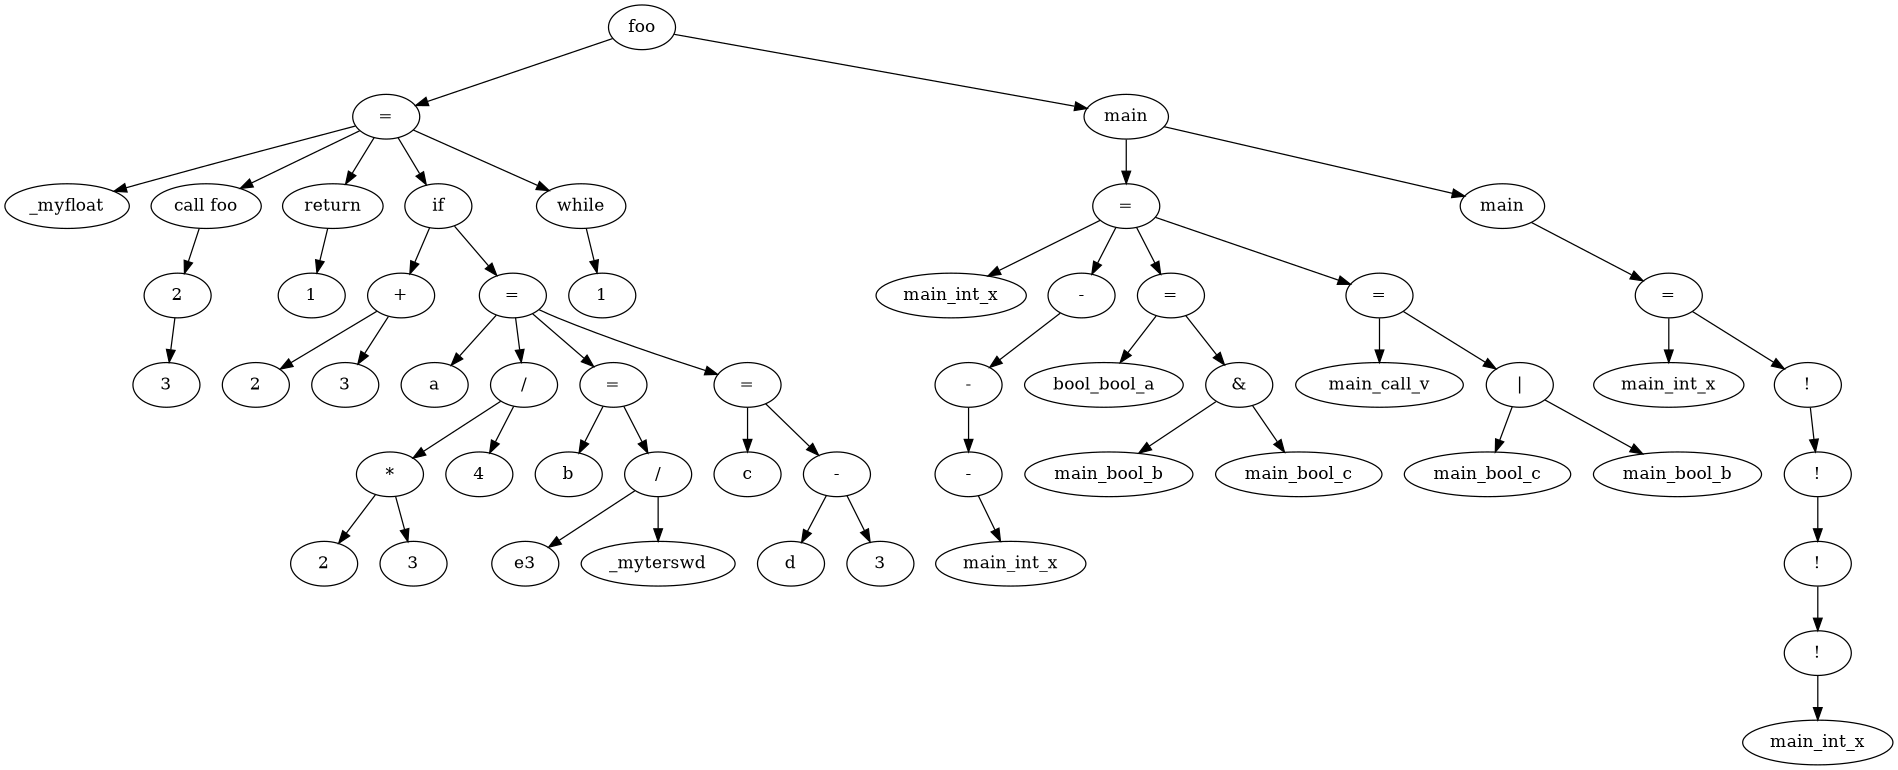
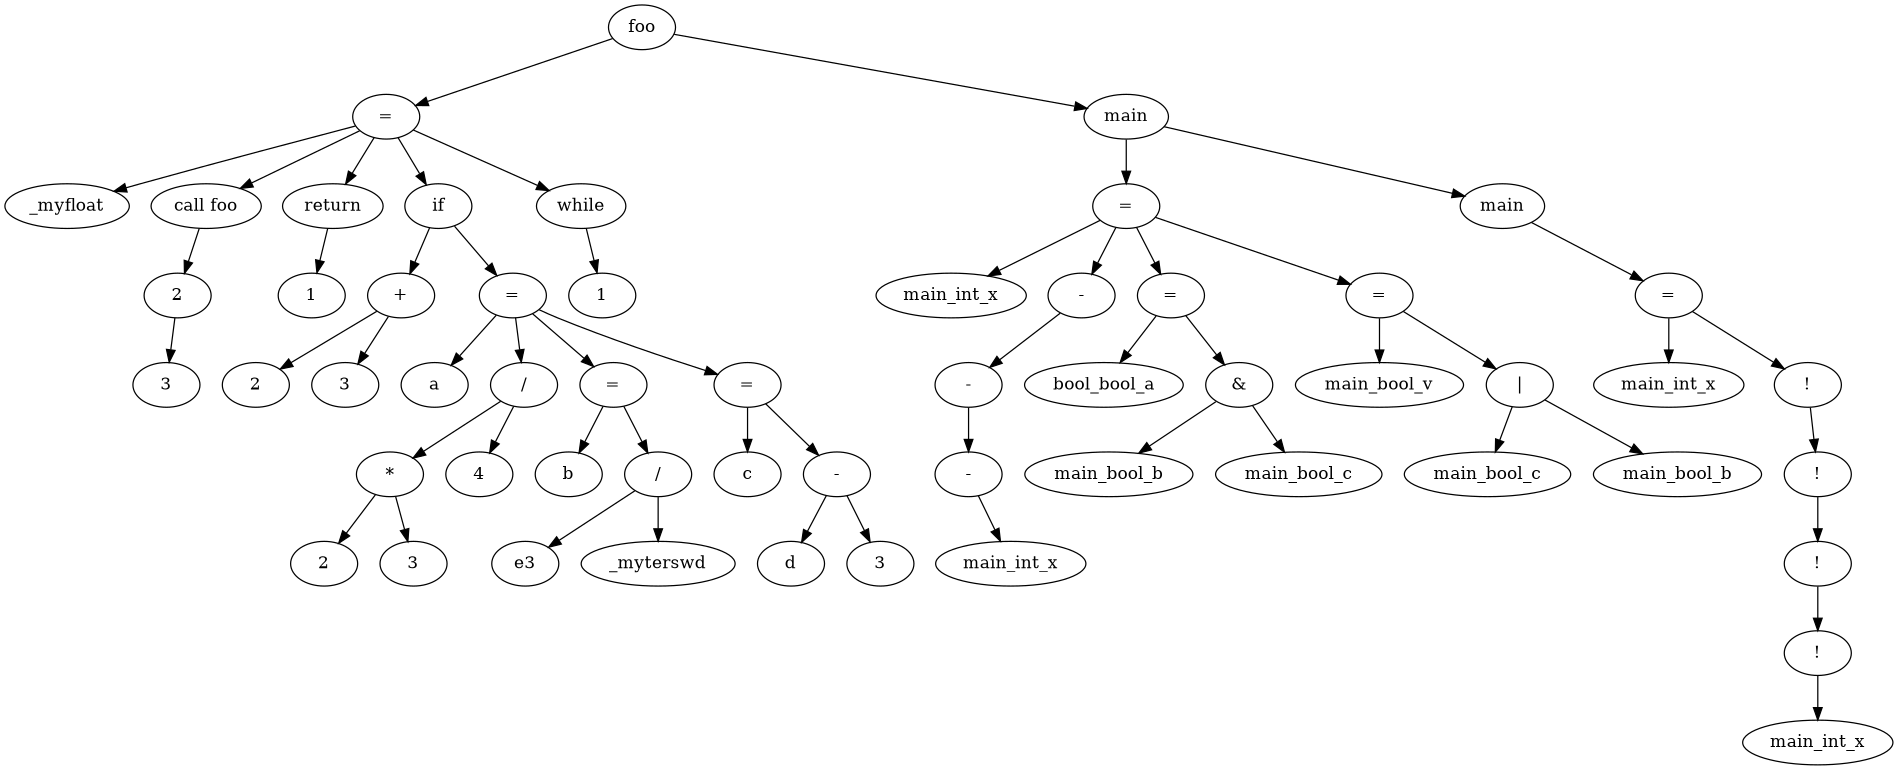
  digraph {
    n1 [label=foo]
    n2 [label="="]
    n3 [label=main]
    n4 [label=_myfloat]
    n5 [label="call foo"]
    n6 [label=return]
    n7 [label=if]
    n8 [label=while]
    n9 [label="="]
    n10 [label=main]
    n11 [label=2]
    n12 [label=1]
    n13 [label="+"]
    n14 [label="="]
    n15 [label=1]
    n16 [label=3]
    n17 [label=2]
    n18 [label=3]
    n19 [label=a]
    n20 [label="/"]
    n21 [label="="]
    n22 [label="="]
    n23 [label="*"]
    n24 [label=4]
    n25 [label=b]
    n26 [label="/"]
    n27 [label=c]
    n28 [label="-"]
    n29 [label=2]
    n30 [label=3]
    n31 [label=e3]
    n32 [label=_myterswd]
    n33 [label=d]
    n34 [label=3]
    n35 [label=main_int_x]
    n36 [label="-"]
    n37 [label="="]
    n38 [label="="]
    n39 [label="="]
    n40 [label="-"]
    n41 [label=bool_bool_a]
    n42 [label="&"]
-   n43 [label=main_call_v]
+   n43 [label=main_bool_v]
    n44 [label="|"]
    n45 [label="-"]
    n46 [label=main_int_x]
    n47 [label=main_bool_b]
    n48 [label=main_bool_c]
    n49 [label=main_bool_c]
    n50 [label=main_bool_b]
    n51 [label=main_int_x]
    n52 [label="!"]
    n53 [label="!"]
    n54 [label="!"]
    n55 [label="!"]
    n56 [label=main_int_x]
    n1 -> n2
    n1 -> n3
    n2 -> n4
    n2 -> n5
    n2 -> n6
    n2 -> n7
    n2 -> n8
    n3 -> n9
    n3 -> n10
    n5 -> n11
    n6 -> n12
    n7 -> n13
    n7 -> n14
    n8 -> n15
    n9 -> n35
    n9 -> n36
    n9 -> n37
    n9 -> n38
    n10 -> n39
    n11 -> n16
    n13 -> n17
    n13 -> n18
    n14 -> n19
    n14 -> n20
    n14 -> n21
    n14 -> n22
    n20 -> n23
    n20 -> n24
    n21 -> n25
    n21 -> n26
    n22 -> n27
    n22 -> n28
    n23 -> n29
    n23 -> n30
    n26 -> n31
    n26 -> n32
    n28 -> n33
    n28 -> n34
    n36 -> n40
    n37 -> n41
    n37 -> n42
    n38 -> n43
    n38 -> n44
    n39 -> n51
    n39 -> n52
    n40 -> n45
    n42 -> n47
    n42 -> n48
    n44 -> n49
    n44 -> n50
    n45 -> n46
    n52 -> n53
    n53 -> n54
    n54 -> n55
    n55 -> n56
  }
